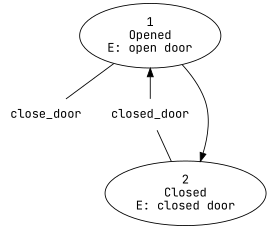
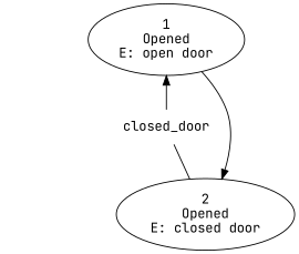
  digraph {
    fontname="JetBrains Mono"
    node [fontname="JetBrains Mono"]
    edge [fontname="JetBrains Mono"]
    n1 [label="1\nOpened\nE: open door"]
-   close_door [shape=plaintext]
    n3 [label=closed_door shape=plaintext]
-   n4 [label="2\nClosed\nE: closed door"]
-   n1 -> close_door [arrowhead=none]
+   n4 [label="2\nOpened\nE: closed door"]
    n1 -> n3 [dir=back]
    n1 -> n4
    n3 -> n4 [arrowhead=none]
  }
